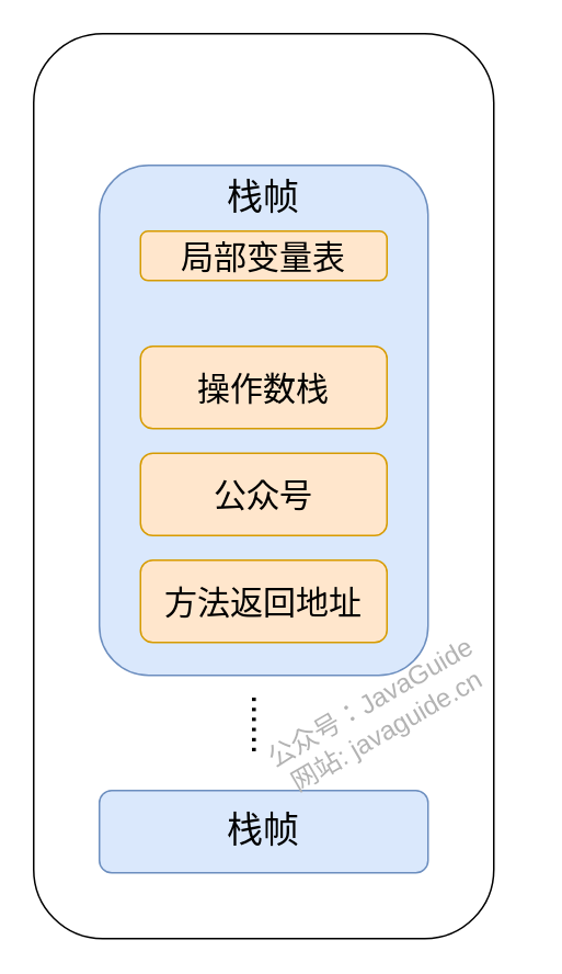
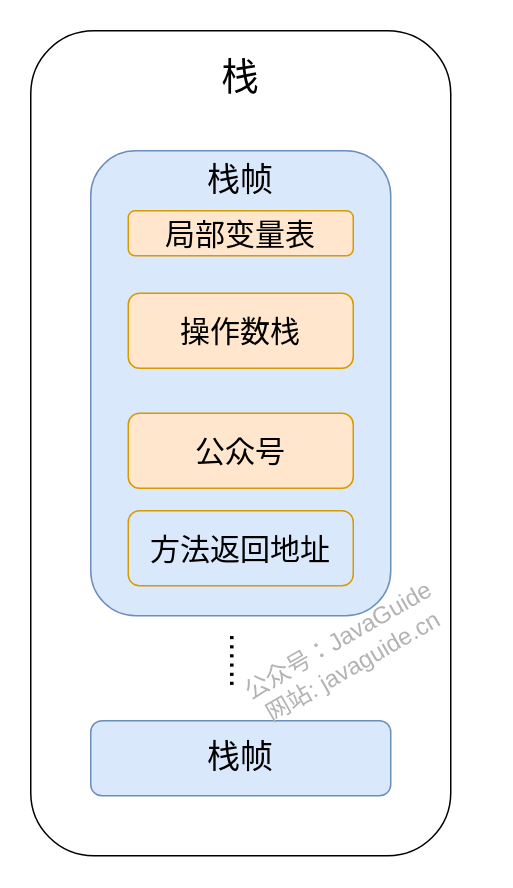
  <mxCell id="0" />
  <mxCell id="1" parent="0" />
  <mxCell id="2" value="" style="rounded=1;whiteSpace=wrap;html=1;sketch=0;fontSize=20;shadow=0;glass=0;" parent="1" vertex="1"><mxGeometry x="20" y="20" width="280" height="550" as="geometry" /></mxCell>
+ <mxCell id="3" value="栈" style="text;html=1;strokeColor=none;fillColor=none;align=center;verticalAlign=middle;whiteSpace=wrap;rounded=0;fontSize=25;sketch=0;" parent="1" vertex="1"><mxGeometry x="20" y="40" width="280" height="20" as="geometry" /></mxCell>
  <mxCell id="4" value="" style="rounded=1;whiteSpace=wrap;html=1;fillColor=#dae8fc;strokeColor=#6c8ebf;sketch=0;fontSize=20;" parent="1" vertex="1"><mxGeometry x="60" y="100" width="200" height="310" as="geometry" /></mxCell>
  <mxCell id="5" value="栈帧" style="text;html=1;strokeColor=none;fillColor=none;align=center;verticalAlign=middle;whiteSpace=wrap;rounded=0;fontSize=22;sketch=0;" parent="1" vertex="1"><mxGeometry x="20" y="110" width="280" height="20" as="geometry" /></mxCell>
  <mxCell id="6" value="局部变量表" style="rounded=1;whiteSpace=wrap;html=1;fillColor=#ffe6cc;strokeColor=#d79b00;sketch=0;fontSize=20;" parent="1" vertex="1"><mxGeometry x="85" y="140" width="150" height="30" as="geometry" /></mxCell>
- <mxCell id="7" value="操作数栈" style="rounded=1;whiteSpace=wrap;html=1;fillColor=#ffe6cc;strokeColor=#d79b00;sketch=0;fontSize=20;" parent="1" vertex="1"><mxGeometry x="85" y="210" width="150" height="50" as="geometry" /></mxCell>
+ <mxCell id="7" value="操作数栈" style="rounded=1;whiteSpace=wrap;html=1;fillColor=#ffe6cc;strokeColor=#d79b00;sketch=0;fontSize=20;" parent="1" vertex="1"><mxGeometry x="85" y="195" width="150" height="50" as="geometry" /></mxCell>
  <mxCell id="8" value="公众号" style="rounded=1;whiteSpace=wrap;html=1;fillColor=#ffe6cc;strokeColor=#d79b00;sketch=0;fontSize=20;" parent="1" vertex="1"><mxGeometry x="85" y="275" width="150" height="50" as="geometry" /></mxCell>
- <mxCell id="9" value="方法返回地址" style="rounded=1;whiteSpace=wrap;html=1;fillColor=#ffe6cc;strokeColor=#d79b00;sketch=0;fontSize=20;" parent="1" vertex="1"><mxGeometry x="85" y="340" width="150" height="50" as="geometry" /></mxCell>
+ <mxCell id="9" value="方法返回地址" style="rounded=1;whiteSpace=wrap;html=1;fillColor=#dae8fc;strokeColor=#d79b00;sketch=0;fontSize=20;" parent="1" vertex="1"><mxGeometry x="85" y="340" width="150" height="50" as="geometry" /></mxCell>
  <mxCell id="10" value="&lt;span style=&quot;font-size: 22px&quot;&gt;栈帧&lt;/span&gt;" style="rounded=1;whiteSpace=wrap;html=1;fillColor=#dae8fc;strokeColor=#6c8ebf;sketch=0;fontSize=20;" parent="1" vertex="1"><mxGeometry x="60" y="480" width="200" height="50" as="geometry" /></mxCell>
  <mxCell id="11" value="&lt;div&gt;&lt;span&gt;......&lt;/span&gt;&lt;/div&gt;" style="text;html=1;align=left;verticalAlign=middle;resizable=0;points=[];autosize=1;fontSize=22;rotation=90;direction=south;sketch=0;" parent="1" vertex="1"><mxGeometry x="135" y="430" width="50" height="30" as="geometry" /></mxCell>
  <mxCell id="12" value="公众号：JavaGuide&lt;br style=&quot;font-size: 16px&quot;&gt;网站: javaguide.cn" style="text;html=1;strokeColor=none;fillColor=none;align=center;verticalAlign=middle;whiteSpace=wrap;rounded=0;labelBackgroundColor=none;fontSize=16;fontColor=#B3B3B3;rotation=-30;sketch=0;" parent="1" vertex="1"><mxGeometry x="140" y="430" width="180" height="10" as="geometry" /></mxCell>
